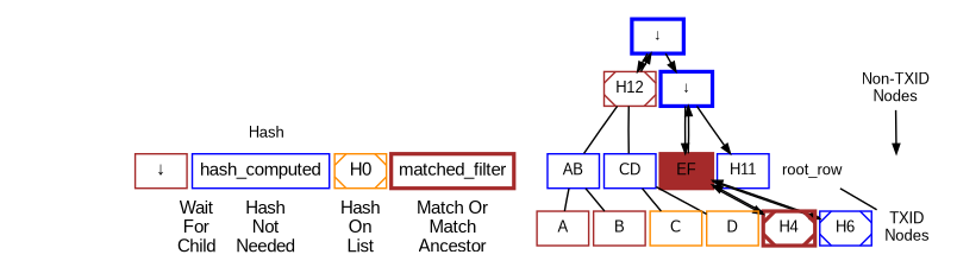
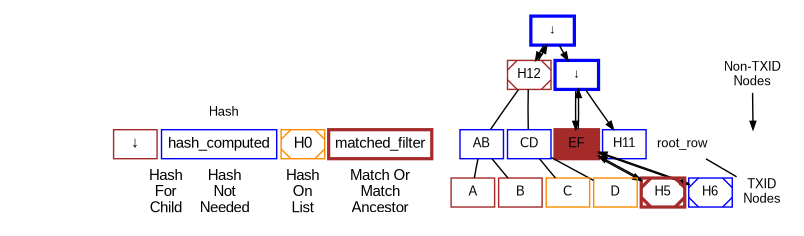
  digraph {
    fontname="Liberation Sans"
    fontsize=16
    nodesep=0.07
    penwidth=1.75
    rankdir=BT
    splines=false
    node [fontname="Liberation Sans" fontsize=16 penwidth=1.75 shape=none]
    edge [fontname="Liberation Sans" penwidth=1.75 dir=none]
    n1 [fontsize=14 height=0.2 label=0 style=invis width=0.2]
    n2 [fontsize=14 height=0.2 label=0 style=invis width=0.2]
    n3 [fontsize=14 height=0.2 label=0 style=invis width=0.2]
    n4 [fontsize=14 height=0.2 label=1 style=invis width=0.2]
    n5 [fontsize=14 height=0.2 label=1 style=invis width=0.2]
    n6 [fontsize=14 height=0.2 label=1 style=invis width=0.2]
    n7 [fontsize=14 height=0.2 label=0 style=invis width=0.2]
    n8 [fontsize=14 height=0.2 label=1 style=invis width=0.2]
    n9 [height=0.2 label=Flags style=invis width=0.2]
    n10 [label=H4 style=invis fontsize=""]
    n11 [label=H6 style=invis fontsize=""]
    n12 [label=H5 style=invis fontsize=""]
    n13 [label=H12 style=invis fontsize=""]
    n14 [label=Hashes style=invis]
    n15 [color=blue fontsize=18 label="Match Or\nMatch\nAncestor"]
    n16 [color=darkorange fontsize=18 label="Hash\nOn\nList"]
    n17 [color=brown fontsize=18 label="Hash\nNot\nNeeded"]
-   n18 [color=brown fontsize=18 label="Wait\nFor\nChild"]
+   n18 [color=brown fontsize=18 label="Hash\nFor\nChild"]
    matched_filter [color=brown fontsize=18 penwidth=4 shape=box]
    n20 [color=darkorange fontsize=18 label=H0 shape=box style=diagonals]
    hash_computed [color=blue fontsize=18 shape=box]
    n22 [color=brown fontsize=18 label="↓" shape=box]
    pre_legend_label [fontsize=18 height=0 shape=box style=invis width=0]
    legend_label [fontsize=18 height=0 shape=box style=invis width=0]
    root_row [color=blue]
    n26 [color=blue label="Non-TXID\nNodes"]
    row2 [style=invis width=1.2]
    n28 [color=blue label="TXID\nNodes"]
    n29 [color=blue label=H11 shape=box]
    n30 [color=blue label=H6 shape=box style=diagonals]
    EF [color=brown penwidth=4 shape=box style=filled]
-   n32 [color=brown label=H4 penwidth=4 shape=box style=diagonals]
+   n32 [color=brown label=H5 penwidth=4 shape=box style=diagonals]
    D [color=darkorange shape=box]
    CD [color=blue shape=box]
    C [color=darkorange shape=box]
    B [color=brown shape=box]
    AB [color=blue shape=box]
    A [color=brown shape=box]
    n39 [color=brown label=H12 shape=box style=diagonals]
    n40 [color=blue label="↓" penwidth=4 shape=box]
    n41 [color=blue label="↓" penwidth=4 shape=box]
    subgraph cluster_1 {
      penwidth=0
      n1
      n2
      n3
      n4
      n5
      n6
      n7
      n8
      n9
    }
    subgraph cluster_2 {
      penwidth=0
      n10
      n11
      n12
      n13
      n14
    }
    subgraph cluster_3 {
      label=Hash
      labelloc=b
      penwidth=0
      ranksep=3
      matched_filter
      n20
      hash_computed
      n22
      pre_legend_label
      legend_label
      subgraph sub_4 {
        label=Legend
        labelloc=b
        penwidth=0
        ranksep=3
        n15
        n16
        n17
        n18
      }
    }
    subgraph cluster_5 {
      penwidth=0
      root_row
      n26
      row2
      n28
      n29
      n30
      EF
      n32
      D
      CD
      C
      B
      AB
      A
      n39
      n40
      n41
    }
    n14 -> n9 [style=invis dir=""]
    n15 -> matched_filter [style=invis dir=""]
    n16 -> n20 [style=invis dir=""]
    n17 -> hash_computed [style=invis dir=""]
    n18 -> n22 [style=invis dir=""]
    pre_legend_label -> legend_label [style=invis dir=""]
    legend_label -> n14 [style=invis dir=""]
    row2 -> n26 [dir=back]
    n28 -> root_row
    n28 -> row2 [style=invis]
    n29 -> n40 [dir=back]
    n30 -> EF [dir=back]
    EF -> n30 [constraint=false dir=back]
    EF -> n32 [constraint=false dir=back]
    EF -> n40 [dir=back]
    n32 -> EF [dir=back]
    D -> CD
    CD -> D [constraint=false style=invis]
    CD -> C [constraint=false style=invis]
    CD -> n39
    C -> CD
    B -> AB
    AB -> B [constraint=false style=invis]
    AB -> A [constraint=false style=invis]
    AB -> n39
    A -> AB
    n39 -> CD [constraint=false style=invis]
    n39 -> AB [constraint=false style=invis]
    n39 -> n41 [dir=back]
    n40 -> n29 [constraint=false style=invis]
    n40 -> EF [constraint=false dir=back]
    n40 -> n41 [dir=back]
    n41 -> n39 [constraint=false dir=back]
    n41 -> n40 [constraint=false style=invis]
  }
